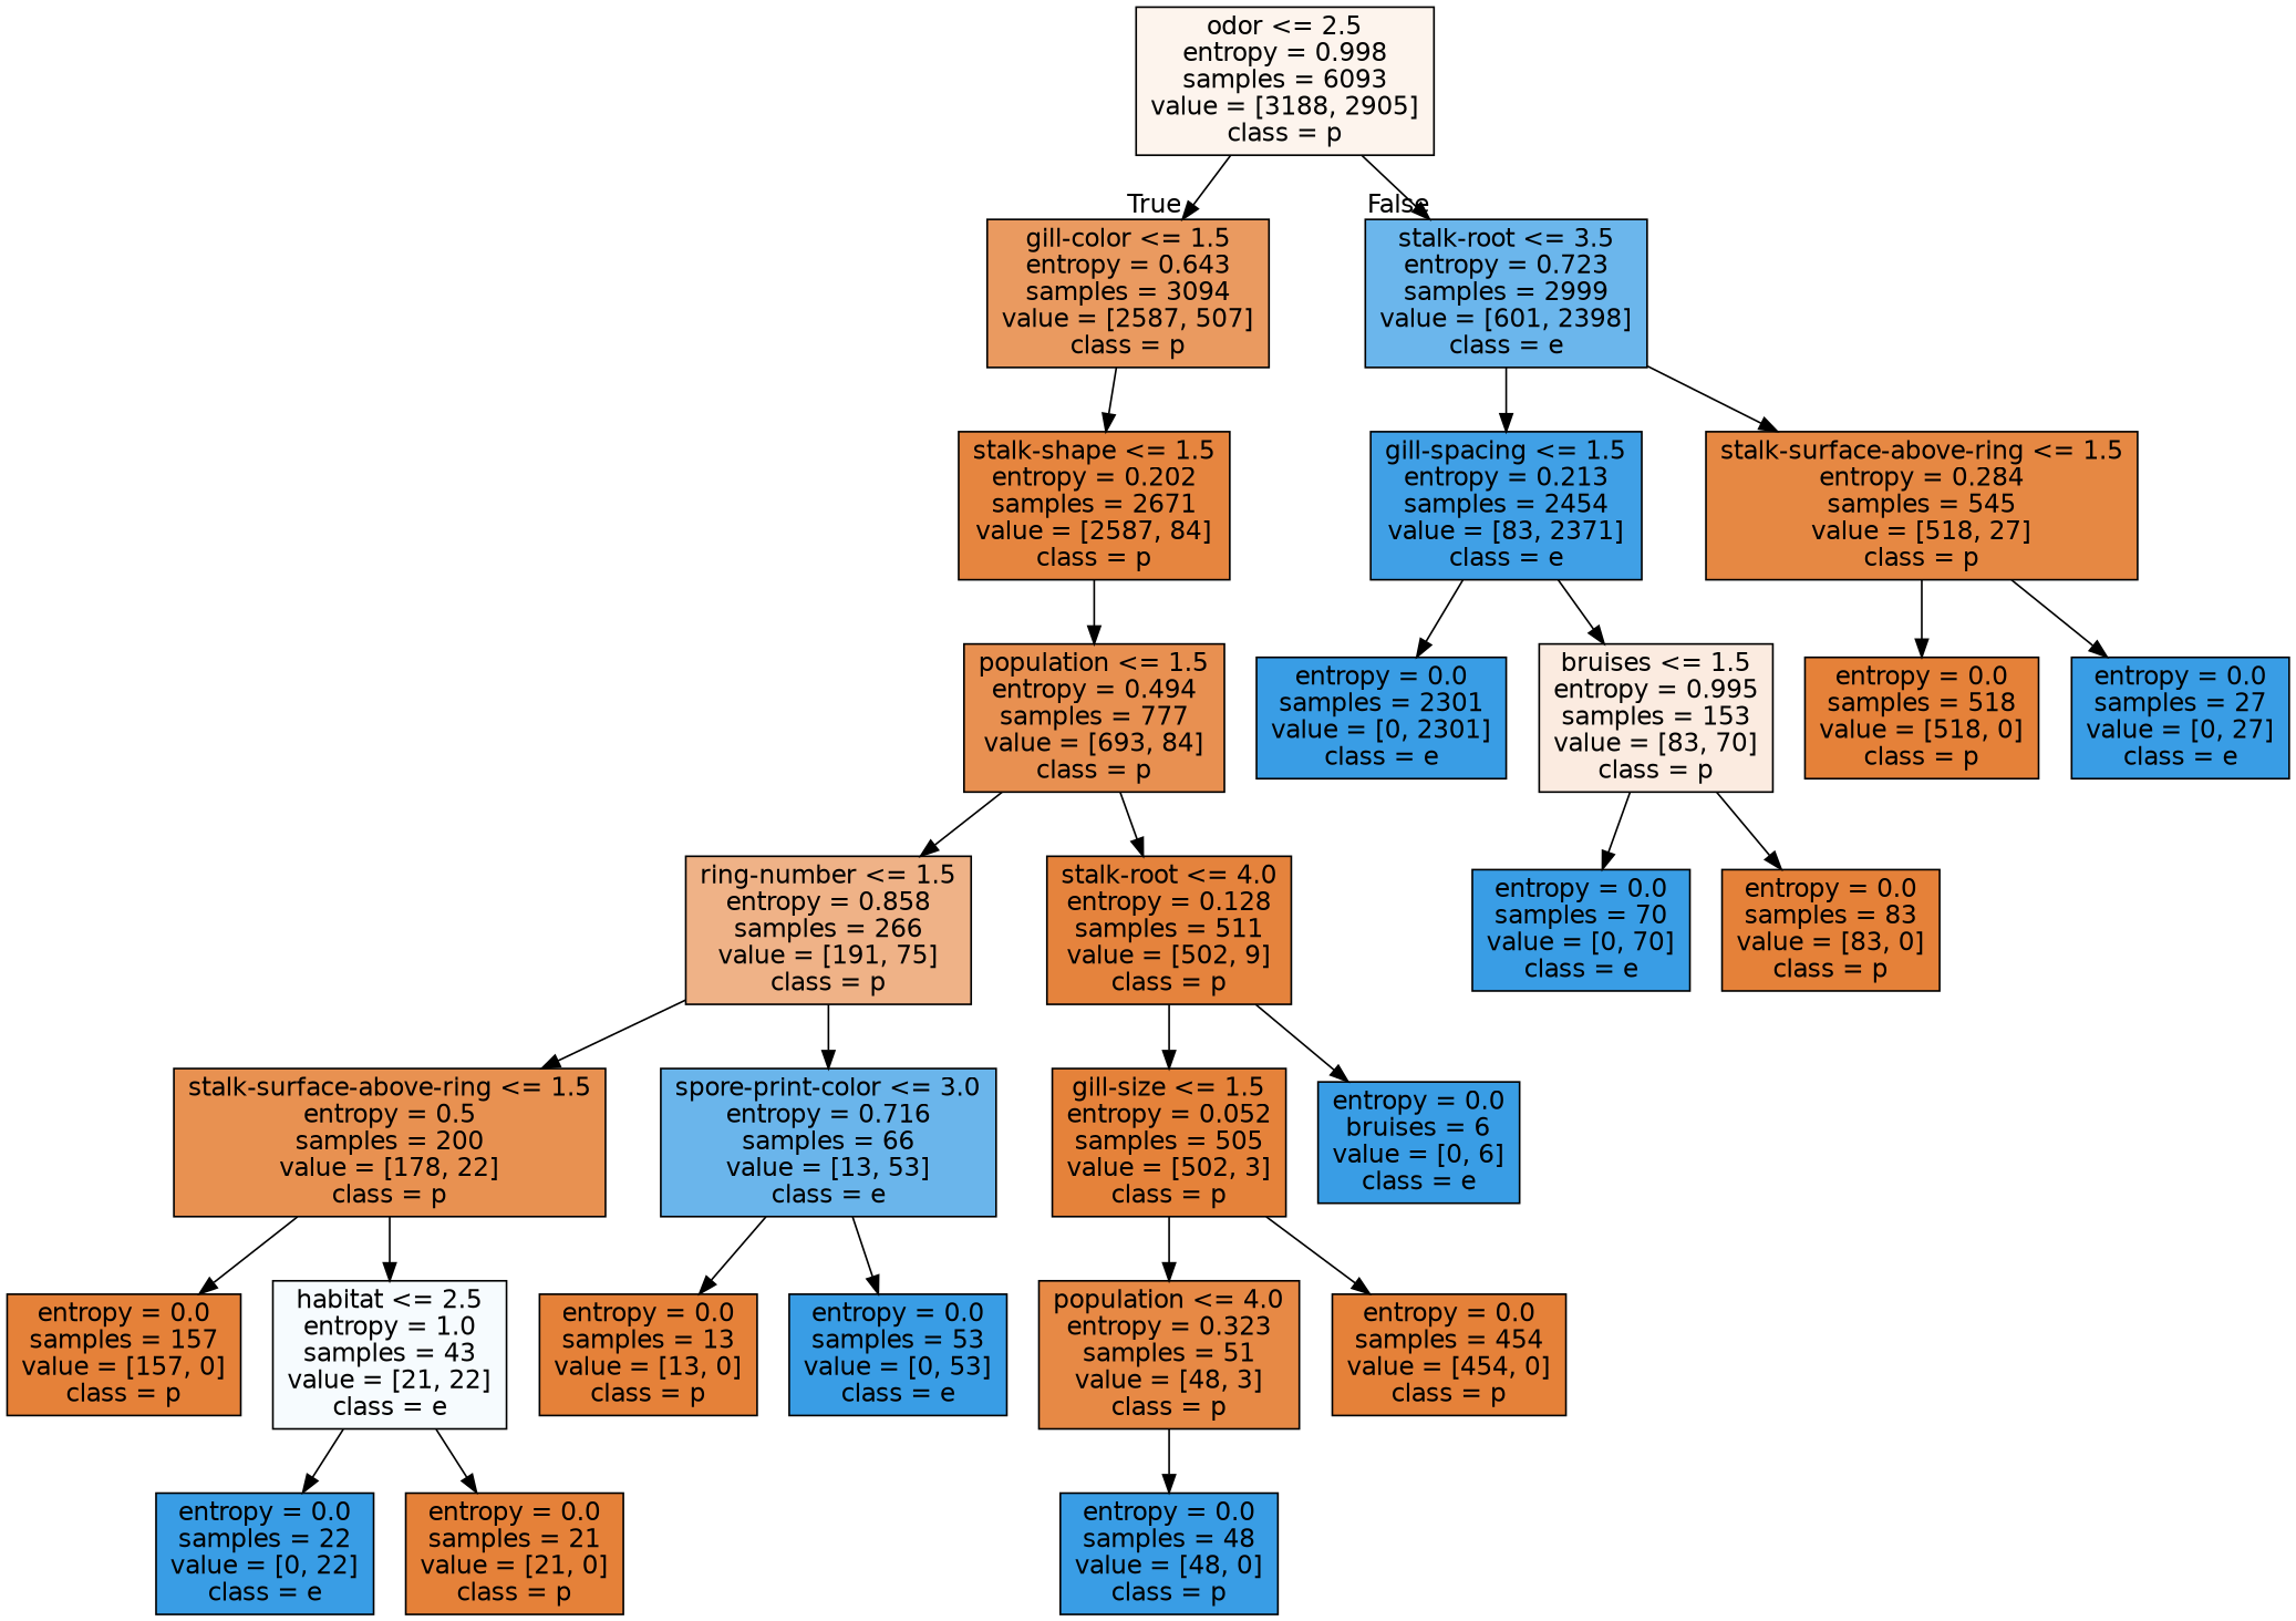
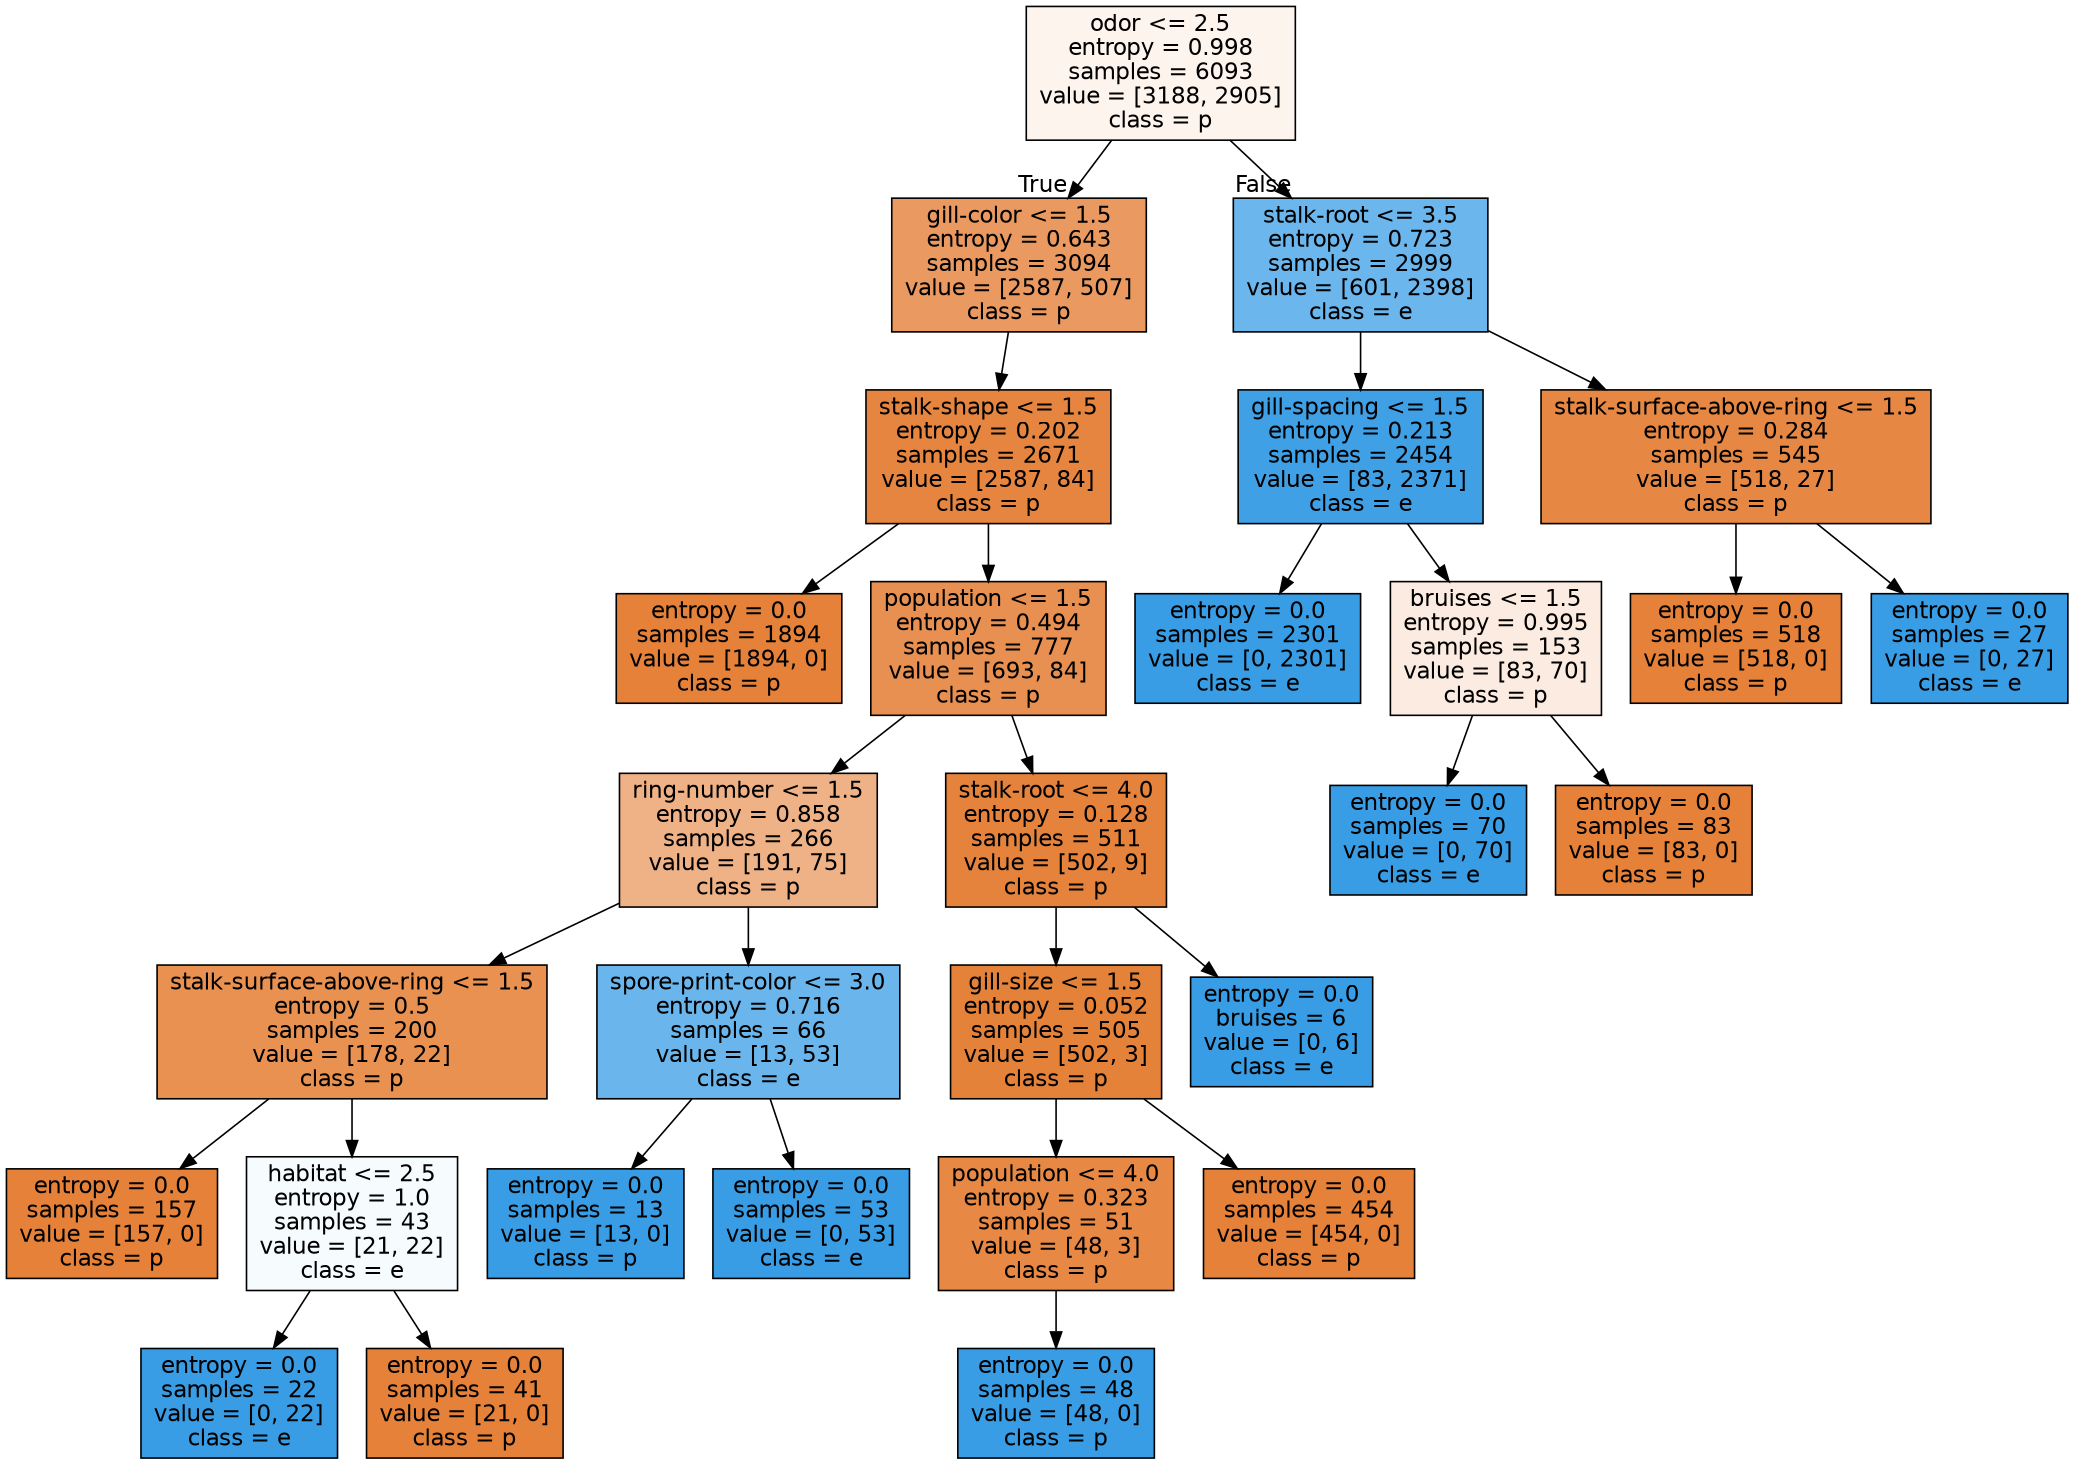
  digraph {
    node [color=black fillcolor="#e58139" fontname=helvetica shape=box style=filled]
    edge [fontname=helvetica]
    n1 [fillcolor="#fdf4ed" label="odor <= 2.5\nentropy = 0.998\nsamples = 6093\nvalue = [3188, 2905]\nclass = p"]
    n2 [fillcolor="#ea9a60" label="gill-color <= 1.5\nentropy = 0.643\nsamples = 3094\nvalue = [2587, 507]\nclass = p"]
    n3 [fillcolor="#6bb6ec" label="stalk-root <= 3.5\nentropy = 0.723\nsamples = 2999\nvalue = [601, 2398]\nclass = e"]
    n4 [fillcolor="#e6853f" label="stalk-shape <= 1.5\nentropy = 0.202\nsamples = 2671\nvalue = [2587, 84]\nclass = p"]
    n5 [fillcolor="#40a0e6" label="gill-spacing <= 1.5\nentropy = 0.213\nsamples = 2454\nvalue = [83, 2371]\nclass = e"]
    n6 [fillcolor="#e68843" label="stalk-surface-above-ring <= 1.5\nentropy = 0.284\nsamples = 545\nvalue = [518, 27]\nclass = p"]
+   n7 [label="entropy = 0.0\nsamples = 1894\nvalue = [1894, 0]\nclass = p"]
    n8 [fillcolor="#e89051" label="population <= 1.5\nentropy = 0.494\nsamples = 777\nvalue = [693, 84]\nclass = p"]
    n9 [fillcolor="#efb287" label="ring-number <= 1.5\nentropy = 0.858\nsamples = 266\nvalue = [191, 75]\nclass = p"]
    n10 [fillcolor="#e5833d" label="stalk-root <= 4.0\nentropy = 0.128\nsamples = 511\nvalue = [502, 9]\nclass = p"]
    n11 [fillcolor="#e89151" label="stalk-surface-above-ring <= 1.5\nentropy = 0.5\nsamples = 200\nvalue = [178, 22]\nclass = p"]
    n12 [fillcolor="#6ab5eb" label="spore-print-color <= 3.0\nentropy = 0.716\nsamples = 66\nvalue = [13, 53]\nclass = e"]
    n13 [fillcolor="#e5823a" label="gill-size <= 1.5\nentropy = 0.052\nsamples = 505\nvalue = [502, 3]\nclass = p"]
    n14 [fillcolor="#399de5" label="entropy = 0.0\nbruises = 6\nvalue = [0, 6]\nclass = e"]
    n15 [label="entropy = 0.0\nsamples = 157\nvalue = [157, 0]\nclass = p"]
    n16 [fillcolor="#f6fbfe" label="habitat <= 2.5\nentropy = 1.0\nsamples = 43\nvalue = [21, 22]\nclass = e"]
-   n17 [label="entropy = 0.0\nsamples = 13\nvalue = [13, 0]\nclass = p"]
+   n17 [fillcolor="#399de5" label="entropy = 0.0\nsamples = 13\nvalue = [13, 0]\nclass = p"]
    n18 [fillcolor="#399de5" label="entropy = 0.0\nsamples = 53\nvalue = [0, 53]\nclass = e"]
    n19 [fillcolor="#399de5" label="entropy = 0.0\nsamples = 22\nvalue = [0, 22]\nclass = e"]
-   n20 [label="entropy = 0.0\nsamples = 21\nvalue = [21, 0]\nclass = p"]
+   n20 [label="entropy = 0.0\nsamples = 41\nvalue = [21, 0]\nclass = p"]
    n21 [fillcolor="#e78945" label="population <= 4.0\nentropy = 0.323\nsamples = 51\nvalue = [48, 3]\nclass = p"]
    n22 [label="entropy = 0.0\nsamples = 454\nvalue = [454, 0]\nclass = p"]
    n23 [fillcolor="#399de5" label="entropy = 0.0\nsamples = 48\nvalue = [48, 0]\nclass = p"]
    n24 [fillcolor="#399de5" label="entropy = 0.0\nsamples = 2301\nvalue = [0, 2301]\nclass = e"]
    n25 [fillcolor="#fbebe0" label="bruises <= 1.5\nentropy = 0.995\nsamples = 153\nvalue = [83, 70]\nclass = p"]
    n26 [label="entropy = 0.0\nsamples = 518\nvalue = [518, 0]\nclass = p"]
    n27 [fillcolor="#399de5" label="entropy = 0.0\nsamples = 27\nvalue = [0, 27]\nclass = e"]
    n28 [fillcolor="#399de5" label="entropy = 0.0\nsamples = 70\nvalue = [0, 70]\nclass = e"]
    n29 [label="entropy = 0.0\nsamples = 83\nvalue = [83, 0]\nclass = p"]
    n1 -> n2 [headlabel=True labelangle=45 labeldistance=2.5]
    n1 -> n3 [headlabel=False labelangle=-45 labeldistance=2.5]
    n2 -> n4
    n3 -> n5
    n3 -> n6
+   n4 -> n7
    n4 -> n8
    n5 -> n24
    n5 -> n25
    n6 -> n26
    n6 -> n27
    n8 -> n9
    n8 -> n10
    n9 -> n11
    n9 -> n12
    n10 -> n13
    n10 -> n14
    n11 -> n15
    n11 -> n16
    n12 -> n17
    n12 -> n18
    n13 -> n21
    n13 -> n22
    n16 -> n19
    n16 -> n20
    n21 -> n23
    n25 -> n28
    n25 -> n29
  }
